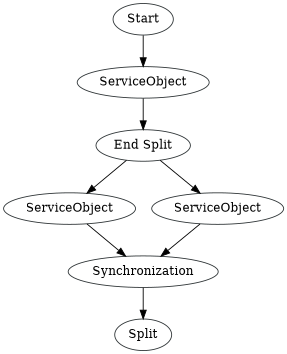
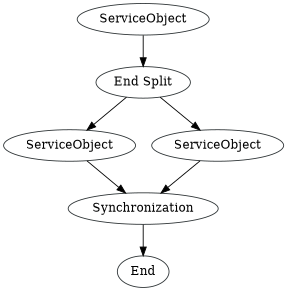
  digraph {
    node [color="#2e3436"]
-   n1 [label=Start]
    n2 [label=ServiceObject]
    n3 [label="End Split"]
    n4 [label=ServiceObject]
    n5 [label=ServiceObject]
    n6 [label=Synchronization]
-   n7 [label=Split]
-   n1 -> n2
+   n7 [label=End]
    n2 -> n3
    n3 -> n4
    n3 -> n5
    n4 -> n6
    n5 -> n6
    n6 -> n7
  }
